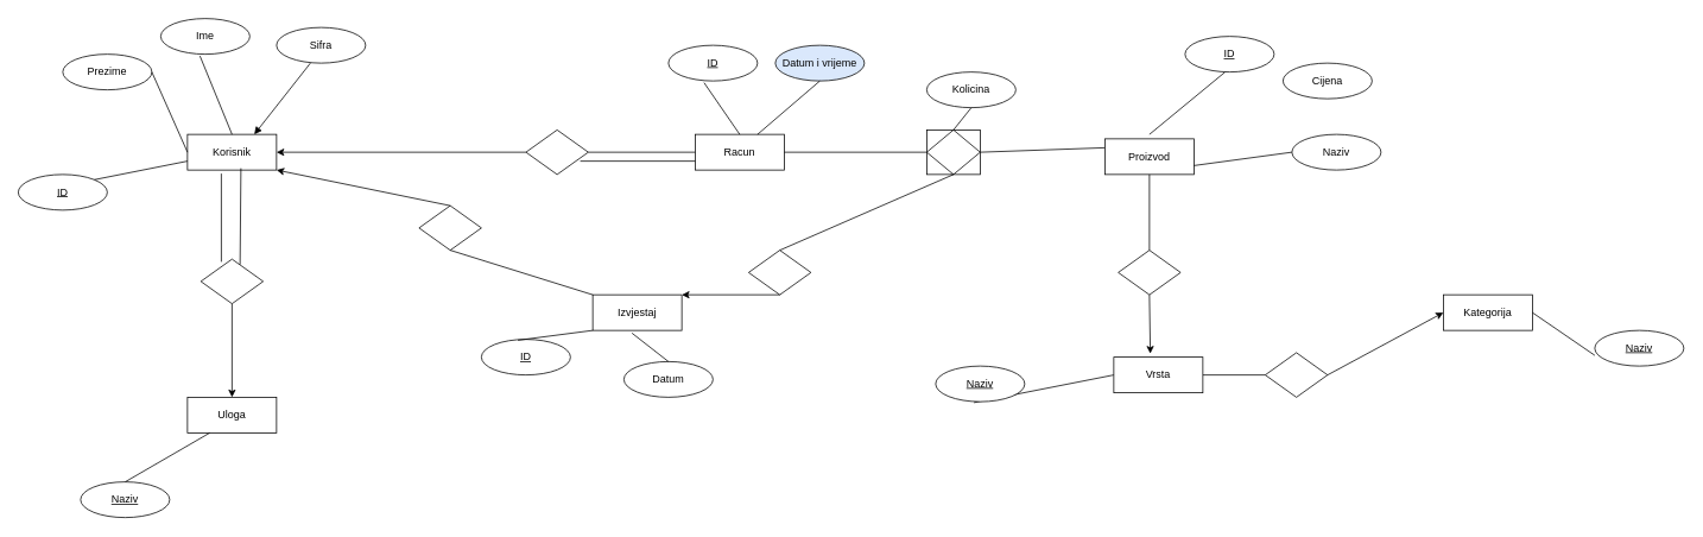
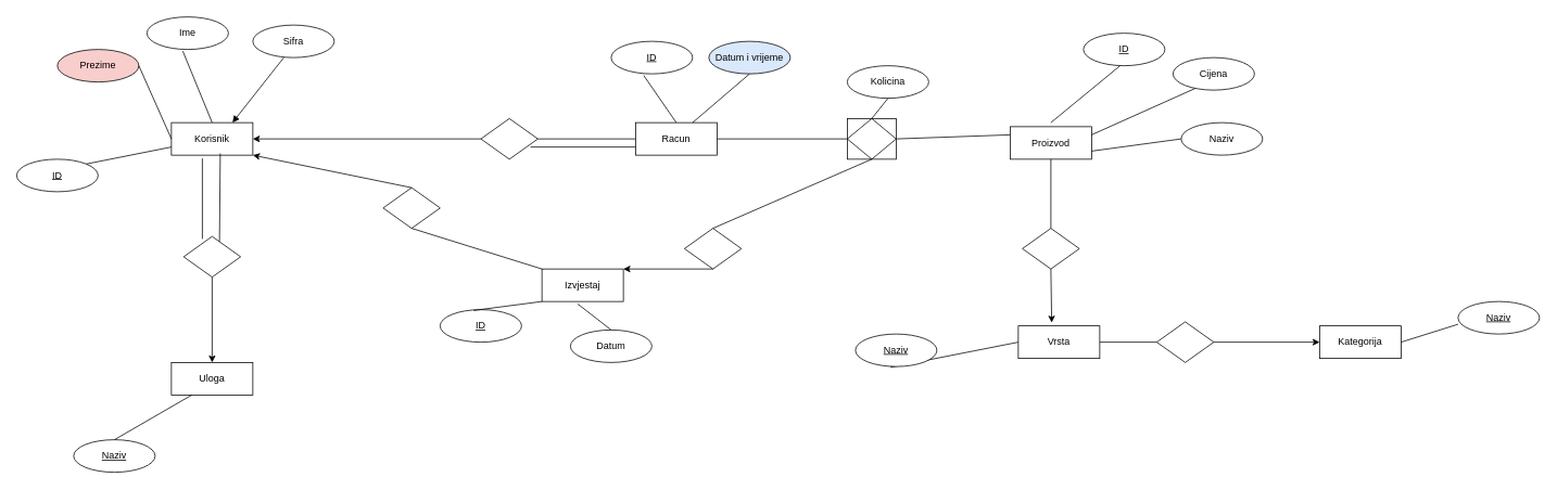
  <mxCell id="0" />
  <mxCell id="1" parent="0" />
  <mxCell id="2" value="Korisnik" style="whiteSpace=wrap;html=1;align=center;" parent="1" vertex="1"><mxGeometry x="210" y="150" width="100" height="40" as="geometry" /></mxCell>
  <mxCell id="3" value="ID" style="ellipse;whiteSpace=wrap;html=1;align=center;fontStyle=4;" parent="1" vertex="1"><mxGeometry x="20" y="195" width="100" height="40" as="geometry" /></mxCell>
  <mxCell id="4" value="Ime" style="ellipse;whiteSpace=wrap;html=1;align=center;" parent="1" vertex="1"><mxGeometry x="180" y="20" width="100" height="40" as="geometry" /></mxCell>
- <mxCell id="5" value="Prezime" style="ellipse;whiteSpace=wrap;html=1;align=center;" parent="1" vertex="1"><mxGeometry x="70" y="60" width="100" height="40" as="geometry" /></mxCell>
+ <mxCell id="5" value="Prezime" style="ellipse;whiteSpace=wrap;html=1;align=center;fillColor=#f8cecc;" parent="1" vertex="1"><mxGeometry x="70" y="60" width="100" height="40" as="geometry" /></mxCell>
  <mxCell id="6" value="" style="endArrow=none;html=1;rounded=0;entryX=0.44;entryY=1.05;entryDx=0;entryDy=0;entryPerimeter=0;exitX=0.5;exitY=0;exitDx=0;exitDy=0;" parent="1" source="2" target="4" edge="1"><mxGeometry width="50" height="50" relative="1" as="geometry"><mxPoint x="590" y="440" as="sourcePoint" /><mxPoint x="640" y="390" as="targetPoint" /></mxGeometry></mxCell>
  <mxCell id="7" value="" style="endArrow=none;html=1;rounded=0;entryX=1;entryY=0.5;entryDx=0;entryDy=0;exitX=0;exitY=0.5;exitDx=0;exitDy=0;" parent="1" source="2" target="5" edge="1"><mxGeometry width="50" height="50" relative="1" as="geometry"><mxPoint x="550" y="340" as="sourcePoint" /><mxPoint x="504" y="312" as="targetPoint" /></mxGeometry></mxCell>
  <mxCell id="8" value="" style="endArrow=none;html=1;rounded=0;entryX=1;entryY=0;entryDx=0;entryDy=0;exitX=0;exitY=0.75;exitDx=0;exitDy=0;" parent="1" source="2" target="3" edge="1"><mxGeometry width="50" height="50" relative="1" as="geometry"><mxPoint x="500" y="360" as="sourcePoint" /><mxPoint x="470" y="330" as="targetPoint" /></mxGeometry></mxCell>
  <mxCell id="9" value="Racun" style="whiteSpace=wrap;html=1;align=center;" parent="1" vertex="1"><mxGeometry x="780" y="150" width="100" height="40" as="geometry" /></mxCell>
  <mxCell id="10" value="ID" style="ellipse;whiteSpace=wrap;html=1;align=center;fontStyle=4;" parent="1" vertex="1"><mxGeometry x="750" y="50" width="100" height="40" as="geometry" /></mxCell>
  <mxCell id="11" value="" style="shape=rhombus;perimeter=rhombusPerimeter;whiteSpace=wrap;html=1;align=center;" parent="1" vertex="1"><mxGeometry x="590" y="145" width="70" height="50" as="geometry" /></mxCell>
  <mxCell id="12" value="" style="endArrow=none;html=1;rounded=0;entryX=0;entryY=0.5;entryDx=0;entryDy=0;exitX=1;exitY=0.5;exitDx=0;exitDy=0;" parent="1" source="11" target="9" edge="1"><mxGeometry width="50" height="50" relative="1" as="geometry"><mxPoint x="590" y="440" as="sourcePoint" /><mxPoint x="640" y="390" as="targetPoint" /></mxGeometry></mxCell>
  <mxCell id="13" value="" style="endArrow=classic;html=1;rounded=0;entryX=1;entryY=0.5;entryDx=0;entryDy=0;exitX=0;exitY=0.5;exitDx=0;exitDy=0;" parent="1" source="11" target="2" edge="1"><mxGeometry width="50" height="50" relative="1" as="geometry"><mxPoint x="590" y="440" as="sourcePoint" /><mxPoint x="640" y="390" as="targetPoint" /></mxGeometry></mxCell>
  <mxCell id="14" value="" style="endArrow=none;html=1;rounded=0;entryX=0.4;entryY=1.05;entryDx=0;entryDy=0;entryPerimeter=0;exitX=0.5;exitY=0;exitDx=0;exitDy=0;" parent="1" source="9" target="10" edge="1"><mxGeometry width="50" height="50" relative="1" as="geometry"><mxPoint x="590" y="440" as="sourcePoint" /><mxPoint x="640" y="390" as="targetPoint" /></mxGeometry></mxCell>
  <mxCell id="15" value="Datum i vrijeme" style="ellipse;whiteSpace=wrap;html=1;align=center;fillColor=#dae8fc;" parent="1" vertex="1"><mxGeometry x="870" y="50" width="100" height="40" as="geometry" /></mxCell>
  <mxCell id="16" value="" style="endArrow=none;html=1;rounded=0;entryX=0.5;entryY=1;entryDx=0;entryDy=0;" parent="1" target="15" edge="1"><mxGeometry width="50" height="50" relative="1" as="geometry"><mxPoint x="850" y="150" as="sourcePoint" /><mxPoint x="800" y="102" as="targetPoint" /></mxGeometry></mxCell>
  <mxCell id="17" value="" style="endArrow=none;html=1;rounded=0;entryX=0;entryY=0.25;entryDx=0;entryDy=0;exitX=1;exitY=0.5;exitDx=0;exitDy=0;" parent="1" source="28" target="23" edge="1"><mxGeometry width="50" height="50" relative="1" as="geometry"><mxPoint x="1110" y="170" as="sourcePoint" /><mxPoint x="1240" y="170" as="targetPoint" /></mxGeometry></mxCell>
  <mxCell id="18" value="" style="endArrow=none;html=1;rounded=0;entryX=0.5;entryY=1;entryDx=0;entryDy=0;exitX=0.5;exitY=0;exitDx=0;exitDy=0;" parent="1" edge="1"><mxGeometry width="50" height="50" relative="1" as="geometry"><mxPoint x="1290" y="150" as="sourcePoint" /><mxPoint x="1375" y="80" as="targetPoint" /></mxGeometry></mxCell>
  <mxCell id="19" value="Sifra" style="ellipse;whiteSpace=wrap;html=1;align=center;" parent="1" vertex="1"><mxGeometry x="310" y="30" width="100" height="40" as="geometry" /></mxCell>
  <mxCell id="20" value="" style="endArrow=block;html=1;rounded=0;entryX=0.75;entryY=0;entryDx=0;entryDy=0;exitX=0.38;exitY=1;exitDx=0;exitDy=0;exitPerimeter=0;" parent="1" source="19" target="2" edge="1"><mxGeometry width="50" height="50" relative="1" as="geometry"><mxPoint x="350" y="190" as="sourcePoint" /><mxPoint x="305" y="211" as="targetPoint" /></mxGeometry></mxCell>
  <mxCell id="21" value="Kolicina" style="ellipse;whiteSpace=wrap;html=1;align=center;" parent="1" vertex="1"><mxGeometry x="1040" y="80" width="100" height="40" as="geometry" /></mxCell>
  <mxCell id="22" value="" style="endArrow=none;html=1;rounded=0;entryX=0.5;entryY=1;entryDx=0;entryDy=0;exitX=0.5;exitY=0;exitDx=0;exitDy=0;" parent="1" source="28" target="21" edge="1"><mxGeometry width="50" height="50" relative="1" as="geometry"><mxPoint x="1075" y="145" as="sourcePoint" /><mxPoint x="1275" y="100" as="targetPoint" /></mxGeometry></mxCell>
  <mxCell id="23" value="Proizvod" style="whiteSpace=wrap;html=1;align=center;" parent="1" vertex="1"><mxGeometry x="1240" y="155" width="100" height="40" as="geometry" /></mxCell>
  <mxCell id="24" value="ID" style="ellipse;whiteSpace=wrap;html=1;align=center;fontStyle=4;" parent="1" vertex="1"><mxGeometry x="1330" y="40" width="100" height="40" as="geometry" /></mxCell>
  <mxCell id="25" value="" style="endArrow=none;html=1;rounded=0;entryX=0;entryY=0.5;entryDx=0;entryDy=0;exitX=1;exitY=0.5;exitDx=0;exitDy=0;" parent="1" source="9" target="28" edge="1"><mxGeometry width="50" height="50" relative="1" as="geometry"><mxPoint x="1120" y="180" as="sourcePoint" /><mxPoint x="1040" y="170" as="targetPoint" /></mxGeometry></mxCell>
  <mxCell id="26" value="Cijena" style="ellipse;whiteSpace=wrap;html=1;align=center;" parent="1" vertex="1"><mxGeometry x="1440" y="70" width="100" height="40" as="geometry" /></mxCell>
+ <mxCell id="27" value="" style="endArrow=none;html=1;rounded=0;entryX=0.27;entryY=0.95;entryDx=0;entryDy=0;exitX=1;exitY=0.25;exitDx=0;exitDy=0;entryPerimeter=0;" parent="1" source="23" target="26" edge="1"><mxGeometry width="50" height="50" relative="1" as="geometry"><mxPoint x="1290" y="161" as="sourcePoint" /><mxPoint x="1275" y="100" as="targetPoint" /></mxGeometry></mxCell>
  <mxCell id="28" value="" style="shape=associativeEntity;whiteSpace=wrap;html=1;align=center;" parent="1" vertex="1"><mxGeometry x="1040" y="145" width="60" height="50" as="geometry" /></mxCell>
  <mxCell id="29" value="Izvjestaj" style="whiteSpace=wrap;html=1;align=center;" parent="1" vertex="1"><mxGeometry x="665" y="330" width="100" height="40" as="geometry" /></mxCell>
  <mxCell id="30" value="" style="shape=rhombus;perimeter=rhombusPerimeter;whiteSpace=wrap;html=1;align=center;" parent="1" vertex="1"><mxGeometry x="840" y="280" width="70" height="50" as="geometry" /></mxCell>
  <mxCell id="31" value="" style="endArrow=classic;html=1;rounded=0;entryX=1;entryY=0;entryDx=0;entryDy=0;exitX=0.5;exitY=1;exitDx=0;exitDy=0;" parent="1" source="30" target="29" edge="1"><mxGeometry width="50" height="50" relative="1" as="geometry"><mxPoint x="940" y="450" as="sourcePoint" /><mxPoint x="990" y="400" as="targetPoint" /></mxGeometry></mxCell>
  <mxCell id="32" value="" style="endArrow=none;html=1;rounded=0;entryX=0.5;entryY=1;entryDx=0;entryDy=0;exitX=0.5;exitY=0;exitDx=0;exitDy=0;" parent="1" source="30" target="28" edge="1"><mxGeometry width="50" height="50" relative="1" as="geometry"><mxPoint x="940" y="450" as="sourcePoint" /><mxPoint x="990" y="400" as="targetPoint" /></mxGeometry></mxCell>
  <mxCell id="33" value="" style="shape=rhombus;perimeter=rhombusPerimeter;whiteSpace=wrap;html=1;align=center;" parent="1" vertex="1"><mxGeometry x="470" y="230" width="70" height="50" as="geometry" /></mxCell>
  <mxCell id="34" value="" style="endArrow=classic;html=1;rounded=0;entryX=1;entryY=1;entryDx=0;entryDy=0;exitX=0.5;exitY=0;exitDx=0;exitDy=0;" parent="1" source="33" target="2" edge="1"><mxGeometry width="50" height="50" relative="1" as="geometry"><mxPoint x="940" y="450" as="sourcePoint" /><mxPoint x="990" y="400" as="targetPoint" /></mxGeometry></mxCell>
  <mxCell id="35" value="" style="endArrow=none;html=1;rounded=0;entryX=0.5;entryY=1;entryDx=0;entryDy=0;exitX=0;exitY=0;exitDx=0;exitDy=0;" parent="1" source="29" target="33" edge="1"><mxGeometry width="50" height="50" relative="1" as="geometry"><mxPoint x="940" y="450" as="sourcePoint" /><mxPoint x="990" y="400" as="targetPoint" /></mxGeometry></mxCell>
  <mxCell id="36" value="" style="endArrow=none;html=1;rounded=0;exitX=0.871;exitY=0.7;exitDx=0;exitDy=0;exitPerimeter=0;" parent="1" source="11" edge="1"><mxGeometry width="50" height="50" relative="1" as="geometry"><mxPoint x="670" y="180" as="sourcePoint" /><mxPoint x="780" y="180" as="targetPoint" /></mxGeometry></mxCell>
  <mxCell id="37" value="ID" style="ellipse;whiteSpace=wrap;html=1;align=center;fontStyle=4;" parent="1" vertex="1"><mxGeometry x="540" y="380" width="100" height="40" as="geometry" /></mxCell>
  <mxCell id="38" value="" style="endArrow=none;html=1;rounded=0;entryX=0.41;entryY=0.025;entryDx=0;entryDy=0;exitX=0;exitY=1;exitDx=0;exitDy=0;entryPerimeter=0;" parent="1" source="29" target="37" edge="1"><mxGeometry width="50" height="50" relative="1" as="geometry"><mxPoint x="680" y="190" as="sourcePoint" /><mxPoint x="800" y="190" as="targetPoint" /></mxGeometry></mxCell>
  <mxCell id="39" value="Datum" style="ellipse;whiteSpace=wrap;html=1;align=center;" parent="1" vertex="1"><mxGeometry x="700" y="405" width="100" height="40" as="geometry" /></mxCell>
  <mxCell id="40" value="" style="endArrow=none;html=1;rounded=0;entryX=0.5;entryY=0;entryDx=0;entryDy=0;exitX=0.44;exitY=1.075;exitDx=0;exitDy=0;exitPerimeter=0;" parent="1" source="29" target="39" edge="1"><mxGeometry width="50" height="50" relative="1" as="geometry"><mxPoint x="690" y="200" as="sourcePoint" /><mxPoint x="810" y="200" as="targetPoint" /></mxGeometry></mxCell>
- <mxCell id="41" value="Kategorija" style="whiteSpace=wrap;html=1;align=center;" parent="1" vertex="1"><mxGeometry x="1620" y="330" width="100" height="40" as="geometry" /></mxCell>
+ <mxCell id="41" value="Kategorija" style="whiteSpace=wrap;html=1;align=center;" parent="1" vertex="1"><mxGeometry x="1620" y="400" width="100" height="40" as="geometry" /></mxCell>
  <mxCell id="42" value="Naziv" style="ellipse;whiteSpace=wrap;html=1;align=center;fontStyle=4;" parent="1" vertex="1"><mxGeometry x="1790" y="370" width="100" height="40" as="geometry" /></mxCell>
  <mxCell id="43" value="" style="shape=rhombus;perimeter=rhombusPerimeter;whiteSpace=wrap;html=1;align=center;" parent="1" vertex="1"><mxGeometry x="1255" y="280" width="70" height="50" as="geometry" /></mxCell>
  <mxCell id="44" value="" style="endArrow=none;html=1;rounded=0;entryX=0.5;entryY=1;entryDx=0;entryDy=0;exitX=0.5;exitY=0;exitDx=0;exitDy=0;" parent="1" source="43" target="23" edge="1"><mxGeometry width="50" height="50" relative="1" as="geometry"><mxPoint x="1540" y="440" as="sourcePoint" /><mxPoint x="1590" y="390" as="targetPoint" /></mxGeometry></mxCell>
  <mxCell id="45" value="" style="endArrow=classic;html=1;rounded=0;exitX=0.5;exitY=1;exitDx=0;exitDy=0;entryX=0.41;entryY=-0.1;entryDx=0;entryDy=0;entryPerimeter=0;" parent="1" source="43" target="61" edge="1"><mxGeometry width="50" height="50" relative="1" as="geometry"><mxPoint x="1540" y="440" as="sourcePoint" /><mxPoint x="1590" y="390" as="targetPoint" /></mxGeometry></mxCell>
  <mxCell id="46" value="" style="endArrow=none;html=1;rounded=0;entryX=0;entryY=0.7;entryDx=0;entryDy=0;exitX=1;exitY=0.5;exitDx=0;exitDy=0;entryPerimeter=0;" parent="1" source="41" target="42" edge="1"><mxGeometry width="50" height="50" relative="1" as="geometry"><mxPoint x="1300" y="280" as="sourcePoint" /><mxPoint x="1300" y="205" as="targetPoint" /></mxGeometry></mxCell>
  <mxCell id="47" value="" style="shape=rhombus;perimeter=rhombusPerimeter;whiteSpace=wrap;html=1;align=center;" parent="1" vertex="1"><mxGeometry x="1420" y="395" width="70" height="50" as="geometry" /></mxCell>
  <mxCell id="48" value="" style="endArrow=none;html=1;rounded=0;entryX=1;entryY=0.5;entryDx=0;entryDy=0;exitX=0;exitY=0.5;exitDx=0;exitDy=0;" parent="1" source="47" target="61" edge="1"><mxGeometry width="50" height="50" relative="1" as="geometry"><mxPoint x="1380" y="440" as="sourcePoint" /><mxPoint x="1300" y="205" as="targetPoint" /></mxGeometry></mxCell>
  <mxCell id="49" value="" style="endArrow=classic;html=1;rounded=0;exitX=1;exitY=0.5;exitDx=0;exitDy=0;entryX=0;entryY=0.5;entryDx=0;entryDy=0;" parent="1" source="47" target="41" edge="1"><mxGeometry width="50" height="50" relative="1" as="geometry"><mxPoint x="1300" y="330" as="sourcePoint" /><mxPoint x="1300" y="420" as="targetPoint" /></mxGeometry></mxCell>
  <mxCell id="50" value="" style="endArrow=none;html=1;rounded=0;entryX=0.43;entryY=1.025;entryDx=0;entryDy=0;exitX=0;exitY=0.5;exitDx=0;exitDy=0;entryPerimeter=0;" parent="1" source="61" target="51" edge="1"><mxGeometry width="50" height="50" relative="1" as="geometry"><mxPoint x="1680" y="420" as="sourcePoint" /><mxPoint x="1742" y="369" as="targetPoint" /></mxGeometry></mxCell>
  <mxCell id="51" value="Naziv" style="ellipse;whiteSpace=wrap;html=1;align=center;fontStyle=4;" parent="1" vertex="1"><mxGeometry x="1050" y="410" width="100" height="40" as="geometry" /></mxCell>
  <mxCell id="52" value="Uloga" style="whiteSpace=wrap;html=1;align=center;" parent="1" vertex="1"><mxGeometry x="210" y="445" width="100" height="40" as="geometry" /></mxCell>
  <mxCell id="53" value="" style="shape=rhombus;perimeter=rhombusPerimeter;whiteSpace=wrap;html=1;align=center;" parent="1" vertex="1"><mxGeometry x="225" y="290" width="70" height="50" as="geometry" /></mxCell>
  <mxCell id="54" value="" style="endArrow=none;html=1;rounded=0;entryX=0.38;entryY=1.1;entryDx=0;entryDy=0;exitX=0.329;exitY=0.06;exitDx=0;exitDy=0;entryPerimeter=0;exitPerimeter=0;" parent="1" source="53" target="2" edge="1"><mxGeometry width="50" height="50" relative="1" as="geometry"><mxPoint x="660" y="340" as="sourcePoint" /><mxPoint x="515" y="290" as="targetPoint" /></mxGeometry></mxCell>
  <mxCell id="55" value="" style="endArrow=none;html=1;rounded=0;entryX=0.6;entryY=0.95;entryDx=0;entryDy=0;exitX=0.629;exitY=0.12;exitDx=0;exitDy=0;entryPerimeter=0;exitPerimeter=0;" parent="1" source="53" target="2" edge="1"><mxGeometry width="50" height="50" relative="1" as="geometry"><mxPoint x="258" y="303" as="sourcePoint" /><mxPoint x="258" y="204" as="targetPoint" /></mxGeometry></mxCell>
  <mxCell id="56" value="" style="endArrow=classic;html=1;rounded=0;entryX=0.5;entryY=0;entryDx=0;entryDy=0;exitX=0.5;exitY=1;exitDx=0;exitDy=0;" parent="1" source="53" target="52" edge="1"><mxGeometry width="50" height="50" relative="1" as="geometry"><mxPoint x="515" y="240" as="sourcePoint" /><mxPoint x="320" y="200" as="targetPoint" /></mxGeometry></mxCell>
  <mxCell id="57" value="Naziv" style="ellipse;whiteSpace=wrap;html=1;align=center;fontStyle=4;" parent="1" vertex="1"><mxGeometry x="90" y="540" width="100" height="40" as="geometry" /></mxCell>
  <mxCell id="58" value="" style="endArrow=none;html=1;rounded=0;entryX=0.5;entryY=0;entryDx=0;entryDy=0;exitX=0.25;exitY=1;exitDx=0;exitDy=0;" parent="1" source="52" target="57" edge="1"><mxGeometry width="50" height="50" relative="1" as="geometry"><mxPoint x="279" y="306" as="sourcePoint" /><mxPoint x="280" y="198" as="targetPoint" /></mxGeometry></mxCell>
  <mxCell id="59" value="Naziv" style="ellipse;whiteSpace=wrap;html=1;align=center;" vertex="1" parent="1"><mxGeometry x="1450" y="150" width="100" height="40" as="geometry" /></mxCell>
  <mxCell id="60" value="" style="endArrow=none;html=1;rounded=0;entryX=0;entryY=0.5;entryDx=0;entryDy=0;exitX=1;exitY=0.75;exitDx=0;exitDy=0;" edge="1" parent="1" source="23" target="59"><mxGeometry width="50" height="50" relative="1" as="geometry"><mxPoint x="1350" y="175" as="sourcePoint" /><mxPoint x="1477" y="118" as="targetPoint" /></mxGeometry></mxCell>
  <mxCell id="61" value="Vrsta" style="whiteSpace=wrap;html=1;align=center;" parent="1" vertex="1"><mxGeometry x="1250" y="400" width="100" height="40" as="geometry" /></mxCell>
